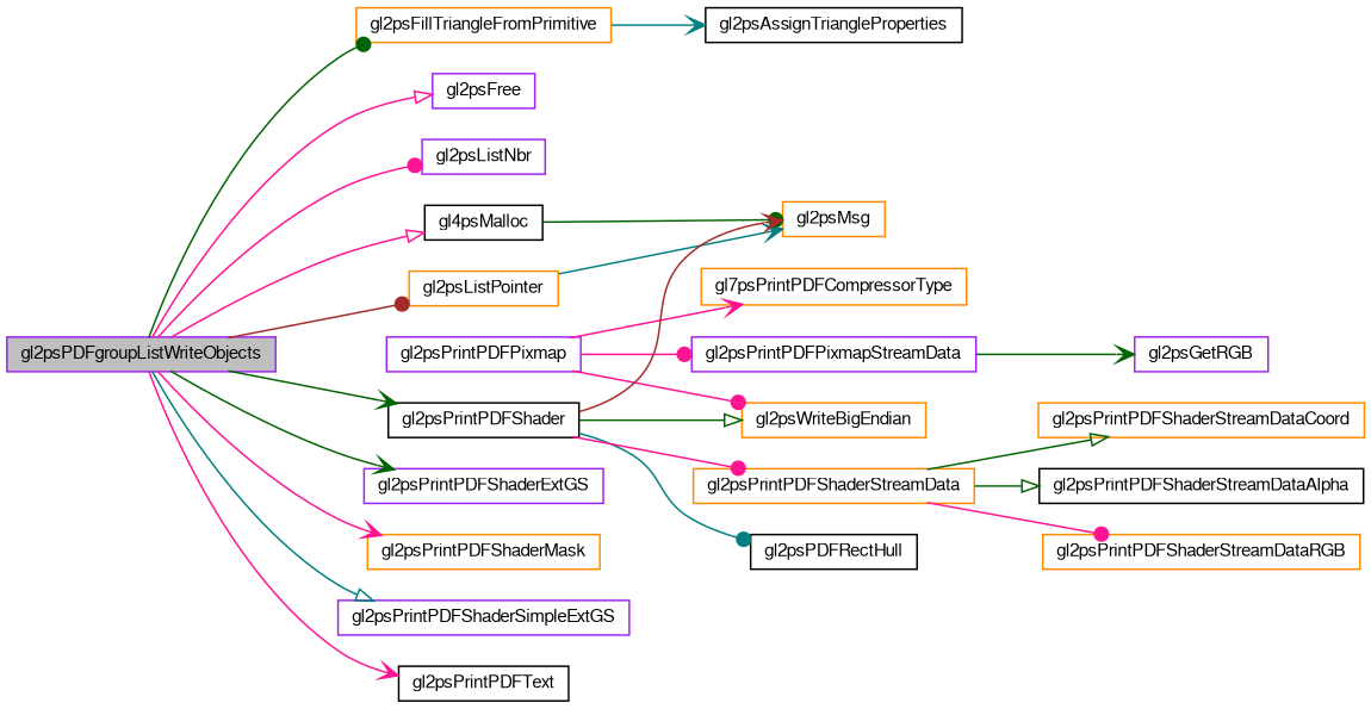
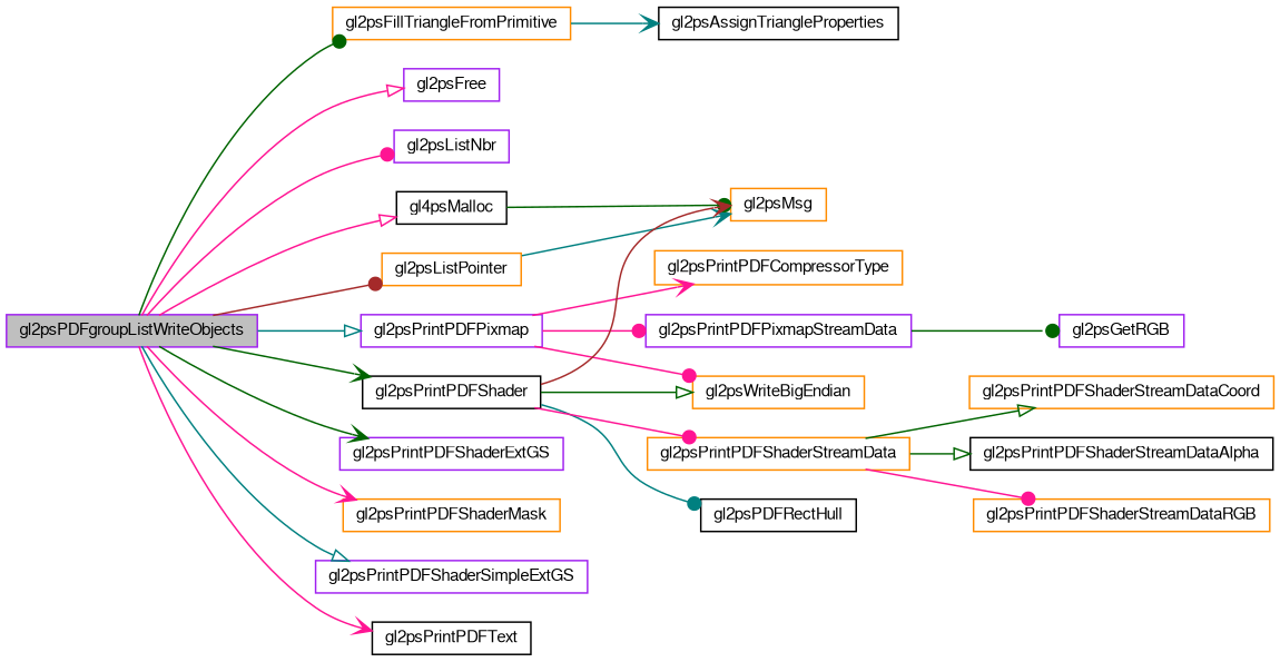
  digraph {
    rankdir=LR
    node [color=darkorange fillcolor=white fontname=FreeSans fontsize=10 shape=record style=filled]
    edge [arrowhead=dot color=deeppink fontname=FreeSans fontsize=10 labelfontname=FreeSans labelfontsize=10 style=solid]
    n1 [color=purple fillcolor=grey75 fontcolor=black height=0.2 label=gl2psPDFgroupListWriteObjects width=0.4]
    n2 [height=0.2 label=gl2psFillTriangleFromPrimitive width=0.4]
    n3 [color=purple height=0.2 label=gl2psFree width=0.4]
    n4 [color=purple height=0.2 label=gl2psListNbr width=0.4]
    n5 [height=0.2 label=gl2psListPointer width=0.4]
    n6 [color=black height=0.2 label=gl4psMalloc width=0.4]
    n7 [color=purple height=0.2 label=gl2psPrintPDFPixmap width=0.4]
    n8 [color=black height=0.2 label=gl2psPrintPDFShader width=0.4]
    n9 [color=purple height=0.2 label=gl2psPrintPDFShaderExtGS width=0.4]
    n10 [height=0.2 label=gl2psPrintPDFShaderMask width=0.4]
    n11 [color=purple height=0.2 label=gl2psPrintPDFShaderSimpleExtGS width=0.4]
    n12 [color=black height=0.2 label=gl2psPrintPDFText width=0.4]
    n13 [color=black height=0.2 label=gl2psAssignTriangleProperties width=0.4]
    n14 [height=0.2 label=gl2psMsg width=0.4]
    n15 [color=purple height=0.2 label=gl2psPrintPDFPixmapStreamData width=0.4]
-   n16 [height=0.2 label=gl7psPrintPDFCompressorType width=0.4]
+   n16 [height=0.2 label=gl2psPrintPDFCompressorType width=0.4]
    n17 [height=0.2 label=gl2psWriteBigEndian width=0.4]
    n18 [color=black height=0.2 label=gl2psPDFRectHull width=0.4]
    n19 [height=0.2 label=gl2psPrintPDFShaderStreamData width=0.4]
    n20 [color=purple height=0.2 label=gl2psGetRGB width=0.4]
    n21 [height=0.2 label=gl2psPrintPDFShaderStreamDataCoord width=0.4]
    n22 [color=black height=0.2 label=gl2psPrintPDFShaderStreamDataAlpha width=0.4]
    n23 [height=0.2 label=gl2psPrintPDFShaderStreamDataRGB width=0.4]
    n1 -> n2 [color=darkgreen]
    n1 -> n3 [arrowhead=onormal]
    n1 -> n4
    n1 -> n5 [color=brown]
    n1 -> n6 [arrowhead=onormal]
+   n1 -> n7 [arrowhead=onormal color=teal]
    n1 -> n8 [arrowhead=vee color=darkgreen]
    n1 -> n9 [arrowhead=vee color=darkgreen]
    n1 -> n10 [arrowhead=vee]
    n1 -> n11 [arrowhead=onormal color=teal]
    n1 -> n12 [arrowhead=vee]
    n2 -> n13 [arrowhead=vee color=teal]
    n5 -> n14 [arrowhead=vee color=teal]
    n6 -> n14 [color=darkgreen]
    n7 -> n15
    n7 -> n16 [arrowhead=vee]
    n7 -> n17
    n8 -> n14 [arrowhead=vee color=brown]
    n8 -> n17 [arrowhead=onormal color=darkgreen]
    n8 -> n18 [color=teal]
    n8 -> n19
-   n15 -> n20 [arrowhead=vee color=darkgreen]
+   n15 -> n20 [color=darkgreen]
    n19 -> n21 [arrowhead=onormal color=darkgreen]
    n19 -> n22 [arrowhead=onormal color=darkgreen]
    n19 -> n23
  }
